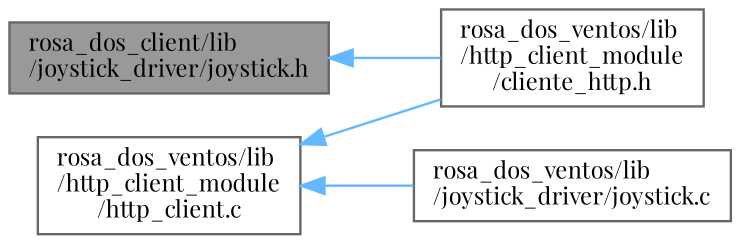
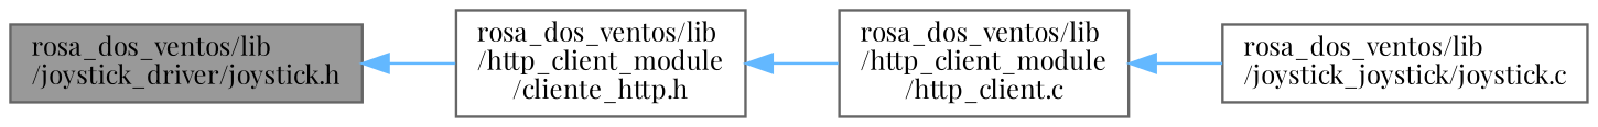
  digraph {
    fontname="Playfair Display"
    rankdir=LR
    node [color=grey40 fillcolor=white fontname="Playfair Display" fontsize=10 shape=box style=filled]
    edge [color=steelblue1 dir=back fontname="Playfair Display" fontsize=10 labelfontname=Helvetica labelfontsize=10 style=solid]
-   n1 [color=gray40 fillcolor=grey60 fontcolor=black height=0.2 label="rosa_dos_client/lib\l/joystick_driver/joystick.h" width=0.4]
+   n1 [color=gray40 fillcolor=grey60 fontcolor=black height=0.2 label="rosa_dos_ventos/lib\l/joystick_driver/joystick.h" width=0.4]
    n2 [height=0.2 label="rosa_dos_ventos/lib\l/http_client_module\l/cliente_http.h" width=0.4]
    n3 [height=0.2 label="rosa_dos_ventos/lib\l/http_client_module\l/http_client.c" width=0.4]
-   n4 [height=0.2 label="rosa_dos_ventos/lib\l/joystick_driver/joystick.c" width=0.4]
+   n4 [height=0.2 label="rosa_dos_ventos/lib\l/joystick_joystick/joystick.c" width=0.4]
    n1 -> n2
-   n3 -> n2
+   n2 -> n3
    n3 -> n4
  }
